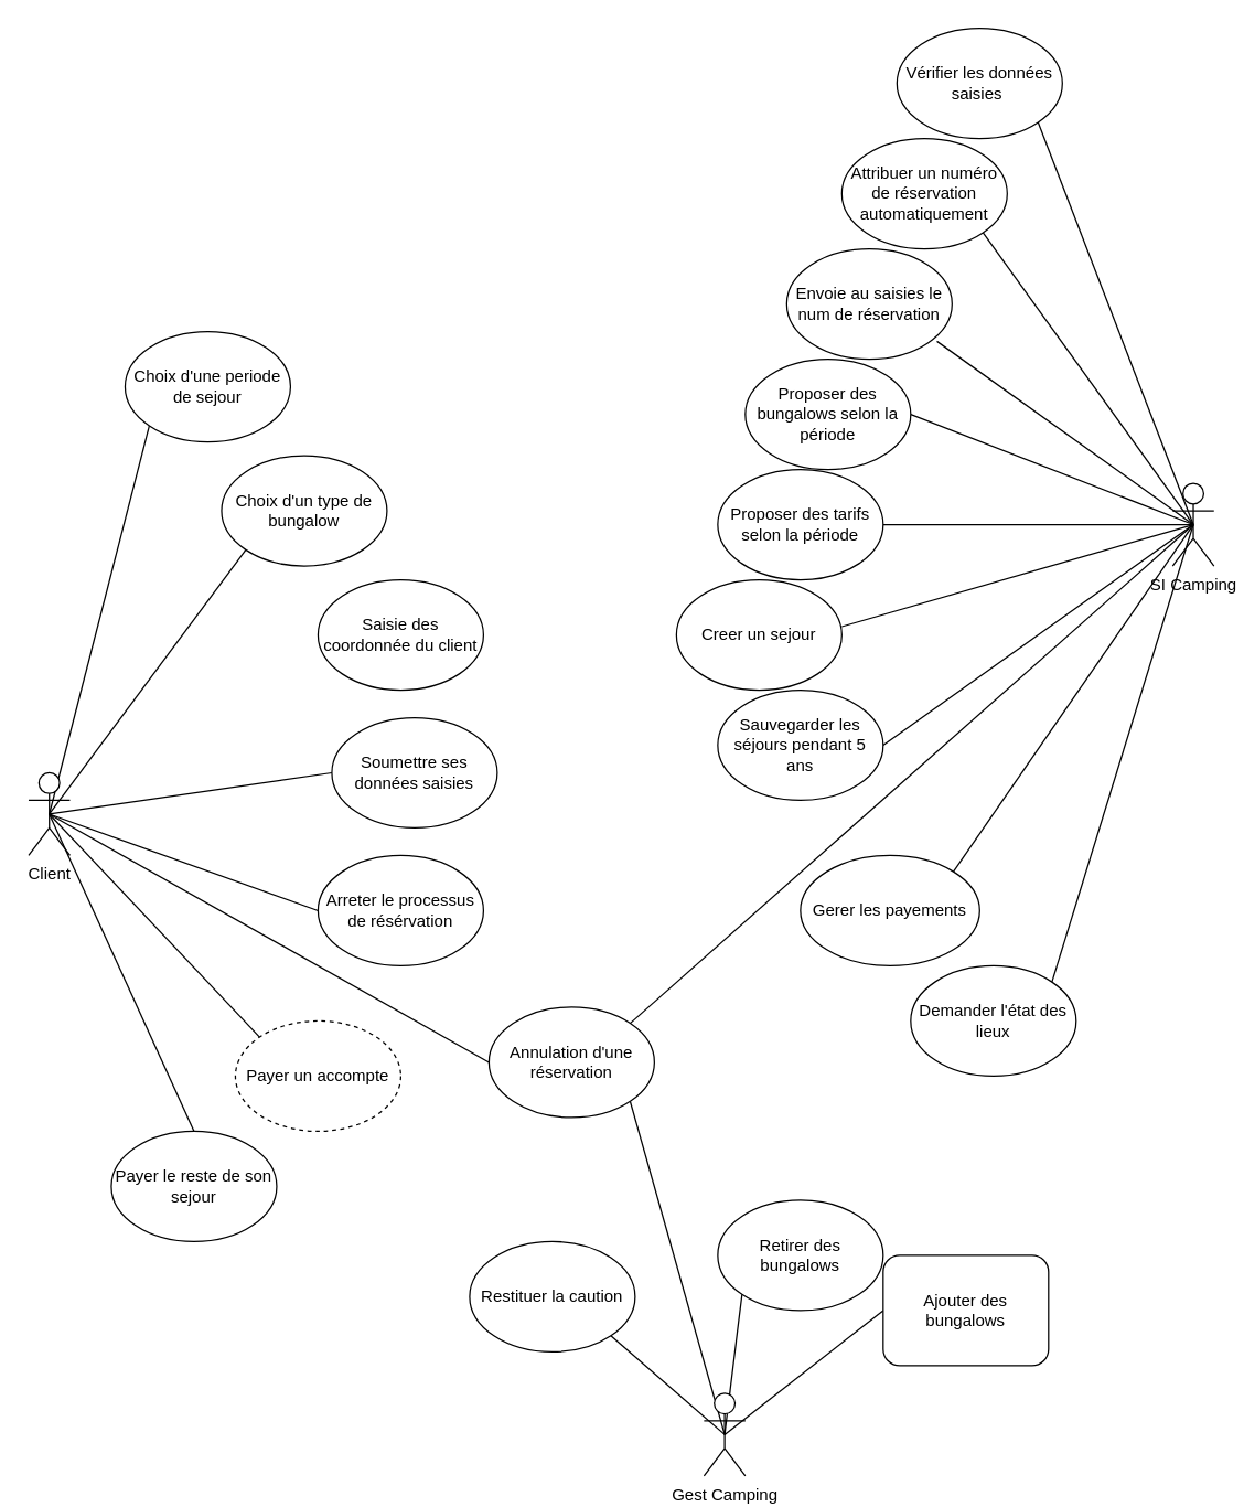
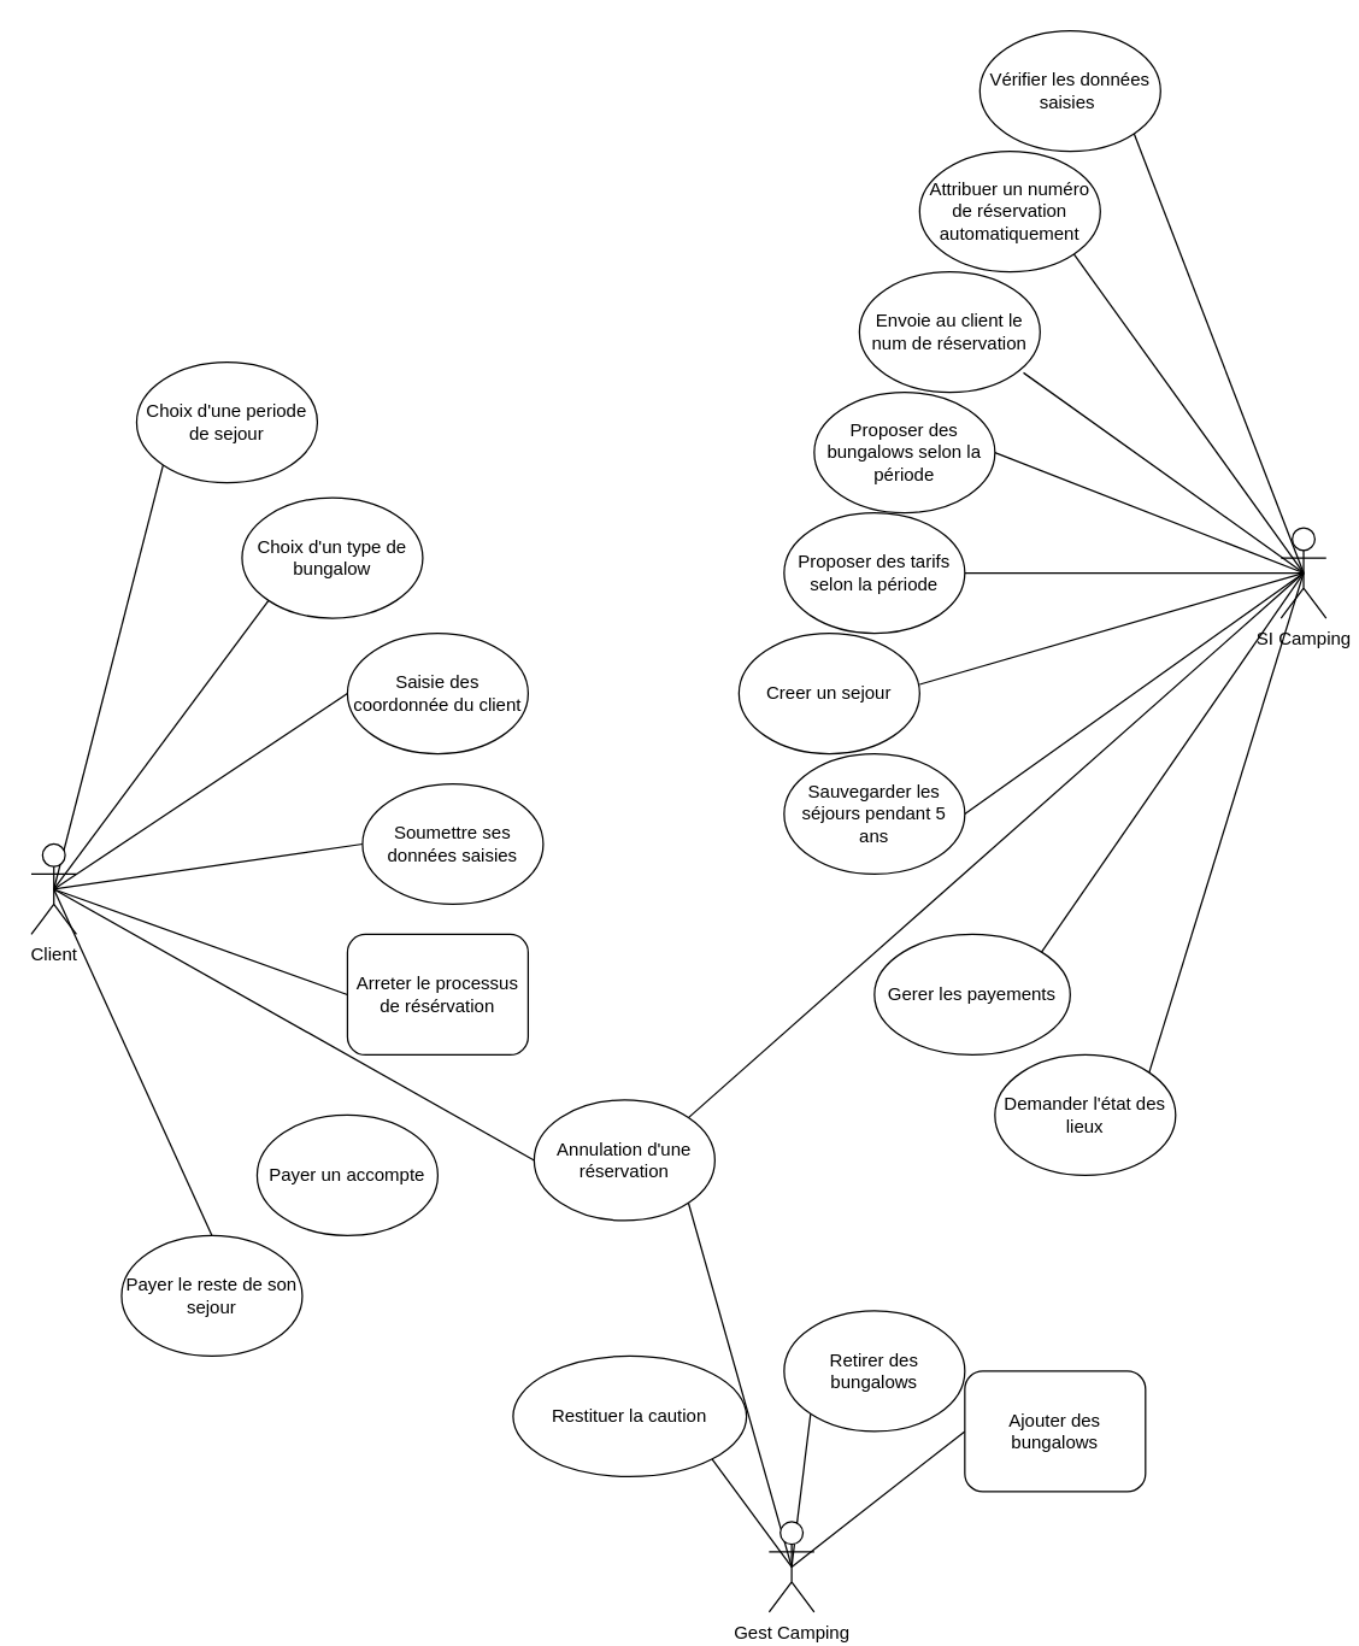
  <mxCell id="0" />
  <mxCell id="1" parent="0" />
  <mxCell id="2" style="edgeStyle=none;curved=1;rounded=0;orthogonalLoop=1;jettySize=auto;html=1;exitX=0.5;exitY=0.5;exitDx=0;exitDy=0;exitPerimeter=0;endArrow=none;endFill=0;startSize=14;endSize=14;sourcePerimeterSpacing=8;targetPerimeterSpacing=8;entryX=1;entryY=1;entryDx=0;entryDy=0;" parent="1" source="6" target="31" edge="1"><mxGeometry relative="1" as="geometry"><mxPoint x="450" y="830" as="targetPoint" /></mxGeometry></mxCell>
  <mxCell id="3" style="edgeStyle=none;curved=1;rounded=0;orthogonalLoop=1;jettySize=auto;html=1;exitX=0.5;exitY=0.5;exitDx=0;exitDy=0;exitPerimeter=0;entryX=1;entryY=1;entryDx=0;entryDy=0;endArrow=none;endFill=0;startSize=14;endSize=14;sourcePerimeterSpacing=8;targetPerimeterSpacing=8;" parent="1" source="6" target="46" edge="1"><mxGeometry relative="1" as="geometry" /></mxCell>
  <mxCell id="4" style="edgeStyle=none;curved=1;rounded=0;orthogonalLoop=1;jettySize=auto;html=1;exitX=0.5;exitY=0.5;exitDx=0;exitDy=0;exitPerimeter=0;entryX=0;entryY=0.5;entryDx=0;entryDy=0;endArrow=none;endFill=0;startSize=14;endSize=14;sourcePerimeterSpacing=8;targetPerimeterSpacing=8;" parent="1" source="6" target="45" edge="1"><mxGeometry relative="1" as="geometry" /></mxCell>
  <mxCell id="5" style="edgeStyle=none;curved=1;rounded=0;orthogonalLoop=1;jettySize=auto;html=1;exitX=0.5;exitY=0.5;exitDx=0;exitDy=0;exitPerimeter=0;entryX=0;entryY=1;entryDx=0;entryDy=0;endArrow=none;endFill=0;startSize=14;endSize=14;sourcePerimeterSpacing=8;targetPerimeterSpacing=8;" parent="1" source="6" target="44" edge="1"><mxGeometry relative="1" as="geometry" /></mxCell>
  <mxCell id="6" value="Gest Camping" style="shape=umlActor;verticalLabelPosition=bottom;verticalAlign=top;html=1;outlineConnect=0;hachureGap=4;pointerEvents=0;" parent="1" vertex="1"><mxGeometry x="510" y="1010" width="30" height="60" as="geometry" /></mxCell>
  <mxCell id="7" style="edgeStyle=none;curved=1;rounded=0;orthogonalLoop=1;jettySize=auto;html=1;exitX=0.5;exitY=0.5;exitDx=0;exitDy=0;exitPerimeter=0;entryX=1;entryY=1;entryDx=0;entryDy=0;endArrow=none;endFill=0;startSize=14;endSize=14;sourcePerimeterSpacing=8;targetPerimeterSpacing=8;" parent="1" source="17" target="38" edge="1"><mxGeometry relative="1" as="geometry" /></mxCell>
  <mxCell id="8" style="edgeStyle=none;curved=1;rounded=0;orthogonalLoop=1;jettySize=auto;html=1;exitX=0.5;exitY=0.5;exitDx=0;exitDy=0;exitPerimeter=0;entryX=1;entryY=1;entryDx=0;entryDy=0;endArrow=none;endFill=0;startSize=14;endSize=14;sourcePerimeterSpacing=8;targetPerimeterSpacing=8;" parent="1" source="17" target="36" edge="1"><mxGeometry relative="1" as="geometry" /></mxCell>
  <mxCell id="9" style="edgeStyle=none;curved=1;rounded=0;orthogonalLoop=1;jettySize=auto;html=1;exitX=0.5;exitY=0.5;exitDx=0;exitDy=0;exitPerimeter=0;entryX=0.908;entryY=0.838;entryDx=0;entryDy=0;entryPerimeter=0;endArrow=none;endFill=0;startSize=14;endSize=14;sourcePerimeterSpacing=8;targetPerimeterSpacing=8;" parent="1" source="17" target="37" edge="1"><mxGeometry relative="1" as="geometry" /></mxCell>
  <mxCell id="10" style="edgeStyle=none;curved=1;rounded=0;orthogonalLoop=1;jettySize=auto;html=1;exitX=0.5;exitY=0.5;exitDx=0;exitDy=0;exitPerimeter=0;entryX=1;entryY=0.5;entryDx=0;entryDy=0;endArrow=none;endFill=0;startSize=14;endSize=14;sourcePerimeterSpacing=8;targetPerimeterSpacing=8;" parent="1" source="17" target="39" edge="1"><mxGeometry relative="1" as="geometry" /></mxCell>
  <mxCell id="11" style="edgeStyle=none;curved=1;rounded=0;orthogonalLoop=1;jettySize=auto;html=1;exitX=0.5;exitY=0.5;exitDx=0;exitDy=0;exitPerimeter=0;entryX=1;entryY=0.5;entryDx=0;entryDy=0;endArrow=none;endFill=0;startSize=14;endSize=14;sourcePerimeterSpacing=8;targetPerimeterSpacing=8;" parent="1" source="17" target="40" edge="1"><mxGeometry relative="1" as="geometry" /></mxCell>
  <mxCell id="12" style="edgeStyle=none;curved=1;rounded=0;orthogonalLoop=1;jettySize=auto;html=1;exitX=0.5;exitY=0.5;exitDx=0;exitDy=0;exitPerimeter=0;entryX=1;entryY=0;entryDx=0;entryDy=0;endArrow=none;endFill=0;startSize=14;endSize=14;sourcePerimeterSpacing=8;targetPerimeterSpacing=8;" parent="1" source="17" target="31" edge="1"><mxGeometry relative="1" as="geometry"><mxPoint x="660" y="460" as="targetPoint" /></mxGeometry></mxCell>
  <mxCell id="13" style="edgeStyle=none;curved=1;rounded=0;orthogonalLoop=1;jettySize=auto;html=1;exitX=0.5;exitY=0.5;exitDx=0;exitDy=0;exitPerimeter=0;entryX=1;entryY=0.425;entryDx=0;entryDy=0;entryPerimeter=0;endArrow=none;endFill=0;startSize=14;endSize=14;sourcePerimeterSpacing=8;targetPerimeterSpacing=8;" parent="1" source="17" target="42" edge="1"><mxGeometry relative="1" as="geometry" /></mxCell>
  <mxCell id="14" style="edgeStyle=none;curved=1;rounded=0;orthogonalLoop=1;jettySize=auto;html=1;exitX=0.5;exitY=0.5;exitDx=0;exitDy=0;exitPerimeter=0;entryX=1;entryY=0.5;entryDx=0;entryDy=0;endArrow=none;endFill=0;startSize=14;endSize=14;sourcePerimeterSpacing=8;targetPerimeterSpacing=8;" parent="1" source="17" target="35" edge="1"><mxGeometry relative="1" as="geometry" /></mxCell>
  <mxCell id="15" style="edgeStyle=none;curved=1;rounded=0;orthogonalLoop=1;jettySize=auto;html=1;exitX=0.5;exitY=0.5;exitDx=0;exitDy=0;exitPerimeter=0;entryX=1;entryY=0;entryDx=0;entryDy=0;endArrow=none;endFill=0;startSize=14;endSize=14;sourcePerimeterSpacing=8;targetPerimeterSpacing=8;" parent="1" source="17" target="41" edge="1"><mxGeometry relative="1" as="geometry" /></mxCell>
  <mxCell id="16" style="edgeStyle=none;curved=1;rounded=0;orthogonalLoop=1;jettySize=auto;html=1;exitX=0.5;exitY=0.5;exitDx=0;exitDy=0;exitPerimeter=0;entryX=1;entryY=0;entryDx=0;entryDy=0;endArrow=none;endFill=0;startSize=14;endSize=14;sourcePerimeterSpacing=8;targetPerimeterSpacing=8;" parent="1" source="17" target="43" edge="1"><mxGeometry relative="1" as="geometry" /></mxCell>
  <mxCell id="17" value="SI Camping" style="shape=umlActor;verticalLabelPosition=bottom;verticalAlign=top;html=1;outlineConnect=0;hachureGap=4;pointerEvents=0;" parent="1" vertex="1"><mxGeometry x="850" y="350" width="30" height="60" as="geometry" /></mxCell>
  <mxCell id="18" style="edgeStyle=none;curved=1;rounded=0;orthogonalLoop=1;jettySize=auto;html=1;exitX=0.5;exitY=0.5;exitDx=0;exitDy=0;exitPerimeter=0;entryX=0;entryY=1;entryDx=0;entryDy=0;endArrow=none;endFill=0;startSize=14;endSize=14;sourcePerimeterSpacing=8;targetPerimeterSpacing=8;" parent="1" source="26" target="27" edge="1"><mxGeometry relative="1" as="geometry" /></mxCell>
  <mxCell id="19" style="edgeStyle=none;curved=1;rounded=0;orthogonalLoop=1;jettySize=auto;html=1;exitX=0.5;exitY=0.5;exitDx=0;exitDy=0;exitPerimeter=0;entryX=0;entryY=1;entryDx=0;entryDy=0;endArrow=none;endFill=0;startSize=14;endSize=14;sourcePerimeterSpacing=8;targetPerimeterSpacing=8;" parent="1" source="26" target="28" edge="1"><mxGeometry relative="1" as="geometry" /></mxCell>
+ <mxCell id="20" style="edgeStyle=none;curved=1;rounded=0;orthogonalLoop=1;jettySize=auto;html=1;exitX=0.5;exitY=0.5;exitDx=0;exitDy=0;exitPerimeter=0;entryX=0;entryY=0.5;entryDx=0;entryDy=0;endArrow=none;endFill=0;startSize=14;endSize=14;sourcePerimeterSpacing=8;targetPerimeterSpacing=8;" parent="1" source="26" target="30" edge="1"><mxGeometry relative="1" as="geometry" /></mxCell>
  <mxCell id="21" style="edgeStyle=none;curved=1;rounded=0;orthogonalLoop=1;jettySize=auto;html=1;exitX=0.5;exitY=0.5;exitDx=0;exitDy=0;exitPerimeter=0;entryX=0;entryY=0.5;entryDx=0;entryDy=0;endArrow=none;endFill=0;startSize=14;endSize=14;sourcePerimeterSpacing=8;targetPerimeterSpacing=8;" parent="1" source="26" target="34" edge="1"><mxGeometry relative="1" as="geometry" /></mxCell>
  <mxCell id="22" style="edgeStyle=none;curved=1;rounded=0;orthogonalLoop=1;jettySize=auto;html=1;exitX=0.5;exitY=0.5;exitDx=0;exitDy=0;exitPerimeter=0;entryX=0;entryY=0.5;entryDx=0;entryDy=0;endArrow=none;endFill=0;startSize=14;endSize=14;sourcePerimeterSpacing=8;targetPerimeterSpacing=8;" parent="1" source="26" target="29" edge="1"><mxGeometry relative="1" as="geometry" /></mxCell>
  <mxCell id="23" style="edgeStyle=none;curved=1;rounded=0;orthogonalLoop=1;jettySize=auto;html=1;exitX=0.5;exitY=0.5;exitDx=0;exitDy=0;exitPerimeter=0;entryX=0;entryY=0.5;entryDx=0;entryDy=0;endArrow=none;endFill=0;startSize=14;endSize=14;sourcePerimeterSpacing=8;targetPerimeterSpacing=8;" parent="1" source="26" target="31" edge="1"><mxGeometry relative="1" as="geometry" /></mxCell>
- <mxCell id="24" style="edgeStyle=none;curved=1;rounded=0;orthogonalLoop=1;jettySize=auto;html=1;exitX=0.5;exitY=0.5;exitDx=0;exitDy=0;exitPerimeter=0;entryX=0;entryY=0;entryDx=0;entryDy=0;endArrow=none;endFill=0;startSize=14;endSize=14;sourcePerimeterSpacing=8;targetPerimeterSpacing=8;" parent="1" source="26" target="32" edge="1"><mxGeometry relative="1" as="geometry" /></mxCell>
  <mxCell id="25" style="edgeStyle=none;curved=1;rounded=0;orthogonalLoop=1;jettySize=auto;html=1;exitX=0.5;exitY=0.5;exitDx=0;exitDy=0;exitPerimeter=0;entryX=0.5;entryY=0;entryDx=0;entryDy=0;endArrow=none;endFill=0;startSize=14;endSize=14;sourcePerimeterSpacing=8;targetPerimeterSpacing=8;" parent="1" source="26" target="33" edge="1"><mxGeometry relative="1" as="geometry" /></mxCell>
  <mxCell id="26" value="Client" style="shape=umlActor;verticalLabelPosition=bottom;verticalAlign=top;html=1;outlineConnect=0;hachureGap=4;pointerEvents=0;" parent="1" vertex="1"><mxGeometry x="20" y="560" width="30" height="60" as="geometry" /></mxCell>
  <mxCell id="27" value="Choix d'une periode de sejour" style="ellipse;whiteSpace=wrap;html=1;hachureGap=4;pointerEvents=0;" parent="1" vertex="1"><mxGeometry x="90" y="240" width="120" height="80" as="geometry" /></mxCell>
  <mxCell id="28" value="Choix d'un type de bungalow" style="ellipse;whiteSpace=wrap;html=1;hachureGap=4;pointerEvents=0;" parent="1" vertex="1"><mxGeometry x="160" y="330" width="120" height="80" as="geometry" /></mxCell>
- <mxCell id="29" value="Arreter le processus de résérvation" style="ellipse;whiteSpace=wrap;html=1;hachureGap=4;pointerEvents=0;" parent="1" vertex="1"><mxGeometry x="230" y="620" width="120" height="80" as="geometry" /></mxCell>
+ <mxCell id="29" value="Arreter le processus de résérvation" style="whiteSpace=wrap;html=1;hachureGap=4;pointerEvents=0;rounded=1;" parent="1" vertex="1"><mxGeometry x="230" y="620" width="120" height="80" as="geometry" /></mxCell>
  <mxCell id="30" value="Saisie des coordonnée du client" style="ellipse;whiteSpace=wrap;html=1;hachureGap=4;pointerEvents=0;" parent="1" vertex="1"><mxGeometry x="230" y="420" width="120" height="80" as="geometry" /></mxCell>
  <mxCell id="31" value="Annulation d'une réservation" style="ellipse;whiteSpace=wrap;html=1;hachureGap=4;pointerEvents=0;" parent="1" vertex="1"><mxGeometry x="354" y="730" width="120" height="80" as="geometry" /></mxCell>
- <mxCell id="32" value="Payer un accompte" style="ellipse;whiteSpace=wrap;html=1;hachureGap=4;pointerEvents=0;dashed=1;" parent="1" vertex="1"><mxGeometry x="170" y="740" width="120" height="80" as="geometry" /></mxCell>
+ <mxCell id="32" value="Payer un accompte" style="ellipse;whiteSpace=wrap;html=1;hachureGap=4;pointerEvents=0;" parent="1" vertex="1"><mxGeometry x="170" y="740" width="120" height="80" as="geometry" /></mxCell>
  <mxCell id="33" value="Payer le reste de son sejour" style="ellipse;whiteSpace=wrap;html=1;hachureGap=4;pointerEvents=0;" parent="1" vertex="1"><mxGeometry x="80" y="820" width="120" height="80" as="geometry" /></mxCell>
  <mxCell id="34" value="Soumettre ses données saisies" style="ellipse;whiteSpace=wrap;html=1;hachureGap=4;pointerEvents=0;" parent="1" vertex="1"><mxGeometry x="240" y="520" width="120" height="80" as="geometry" /></mxCell>
  <mxCell id="35" value="Sauvegarder les séjours pendant 5 ans" style="ellipse;whiteSpace=wrap;html=1;hachureGap=4;pointerEvents=0;" parent="1" vertex="1"><mxGeometry x="520" y="500" width="120" height="80" as="geometry" /></mxCell>
  <mxCell id="36" value="Attribuer un numéro de réservation automatiquement" style="ellipse;whiteSpace=wrap;html=1;hachureGap=4;pointerEvents=0;" parent="1" vertex="1"><mxGeometry x="610" y="100" width="120" height="80" as="geometry" /></mxCell>
- <mxCell id="37" value="Envoie au saisies le num de réservation" style="ellipse;whiteSpace=wrap;html=1;hachureGap=4;pointerEvents=0;" parent="1" vertex="1"><mxGeometry x="570" y="180" width="120" height="80" as="geometry" /></mxCell>
+ <mxCell id="37" value="Envoie au client le num de réservation" style="ellipse;whiteSpace=wrap;html=1;hachureGap=4;pointerEvents=0;" parent="1" vertex="1"><mxGeometry x="570" y="180" width="120" height="80" as="geometry" /></mxCell>
  <mxCell id="38" value="Vérifier les données saisies&amp;nbsp;" style="ellipse;whiteSpace=wrap;html=1;hachureGap=4;pointerEvents=0;" parent="1" vertex="1"><mxGeometry x="650" width="120" height="80" as="geometry" y="20" /></mxCell>
  <mxCell id="39" value="Proposer des bungalows selon la période" style="ellipse;whiteSpace=wrap;html=1;hachureGap=4;pointerEvents=0;" parent="1" vertex="1"><mxGeometry x="540" y="260" width="120" height="80" as="geometry" /></mxCell>
  <mxCell id="40" value="Proposer des tarifs selon la période" style="ellipse;whiteSpace=wrap;html=1;hachureGap=4;pointerEvents=0;" parent="1" vertex="1"><mxGeometry x="520" y="340" width="120" height="80" as="geometry" /></mxCell>
  <mxCell id="41" value="Gerer les payements" style="ellipse;whiteSpace=wrap;html=1;hachureGap=4;pointerEvents=0;" parent="1" vertex="1"><mxGeometry x="580" y="620" width="130" height="80" as="geometry" /></mxCell>
  <mxCell id="42" value="Creer un sejour" style="ellipse;whiteSpace=wrap;html=1;hachureGap=4;pointerEvents=0;" parent="1" vertex="1"><mxGeometry x="490" y="420" width="120" height="80" as="geometry" /></mxCell>
  <mxCell id="43" value="Demander l'état des lieux" style="ellipse;whiteSpace=wrap;html=1;hachureGap=4;pointerEvents=0;" parent="1" vertex="1"><mxGeometry x="660" y="700" width="120" height="80" as="geometry" /></mxCell>
  <mxCell id="44" value="Retirer des bungalows" style="ellipse;whiteSpace=wrap;html=1;hachureGap=4;pointerEvents=0;" parent="1" vertex="1"><mxGeometry x="520" y="870" width="120" height="80" as="geometry" /></mxCell>
  <mxCell id="45" value="Ajouter des bungalows" style="whiteSpace=wrap;html=1;hachureGap=4;pointerEvents=0;rounded=1;" parent="1" vertex="1"><mxGeometry x="640" y="910" width="120" height="80" as="geometry" /></mxCell>
- <mxCell id="46" value="Restituer la caution" style="ellipse;whiteSpace=wrap;html=1;hachureGap=4;pointerEvents=0;" parent="1" vertex="1"><mxGeometry x="340" y="900" width="120" height="80" as="geometry" /></mxCell>
+ <mxCell id="46" value="Restituer la caution" style="ellipse;whiteSpace=wrap;html=1;hachureGap=4;pointerEvents=0;" parent="1" vertex="1"><mxGeometry x="340" y="900" width="155" height="80" as="geometry" /></mxCell>
